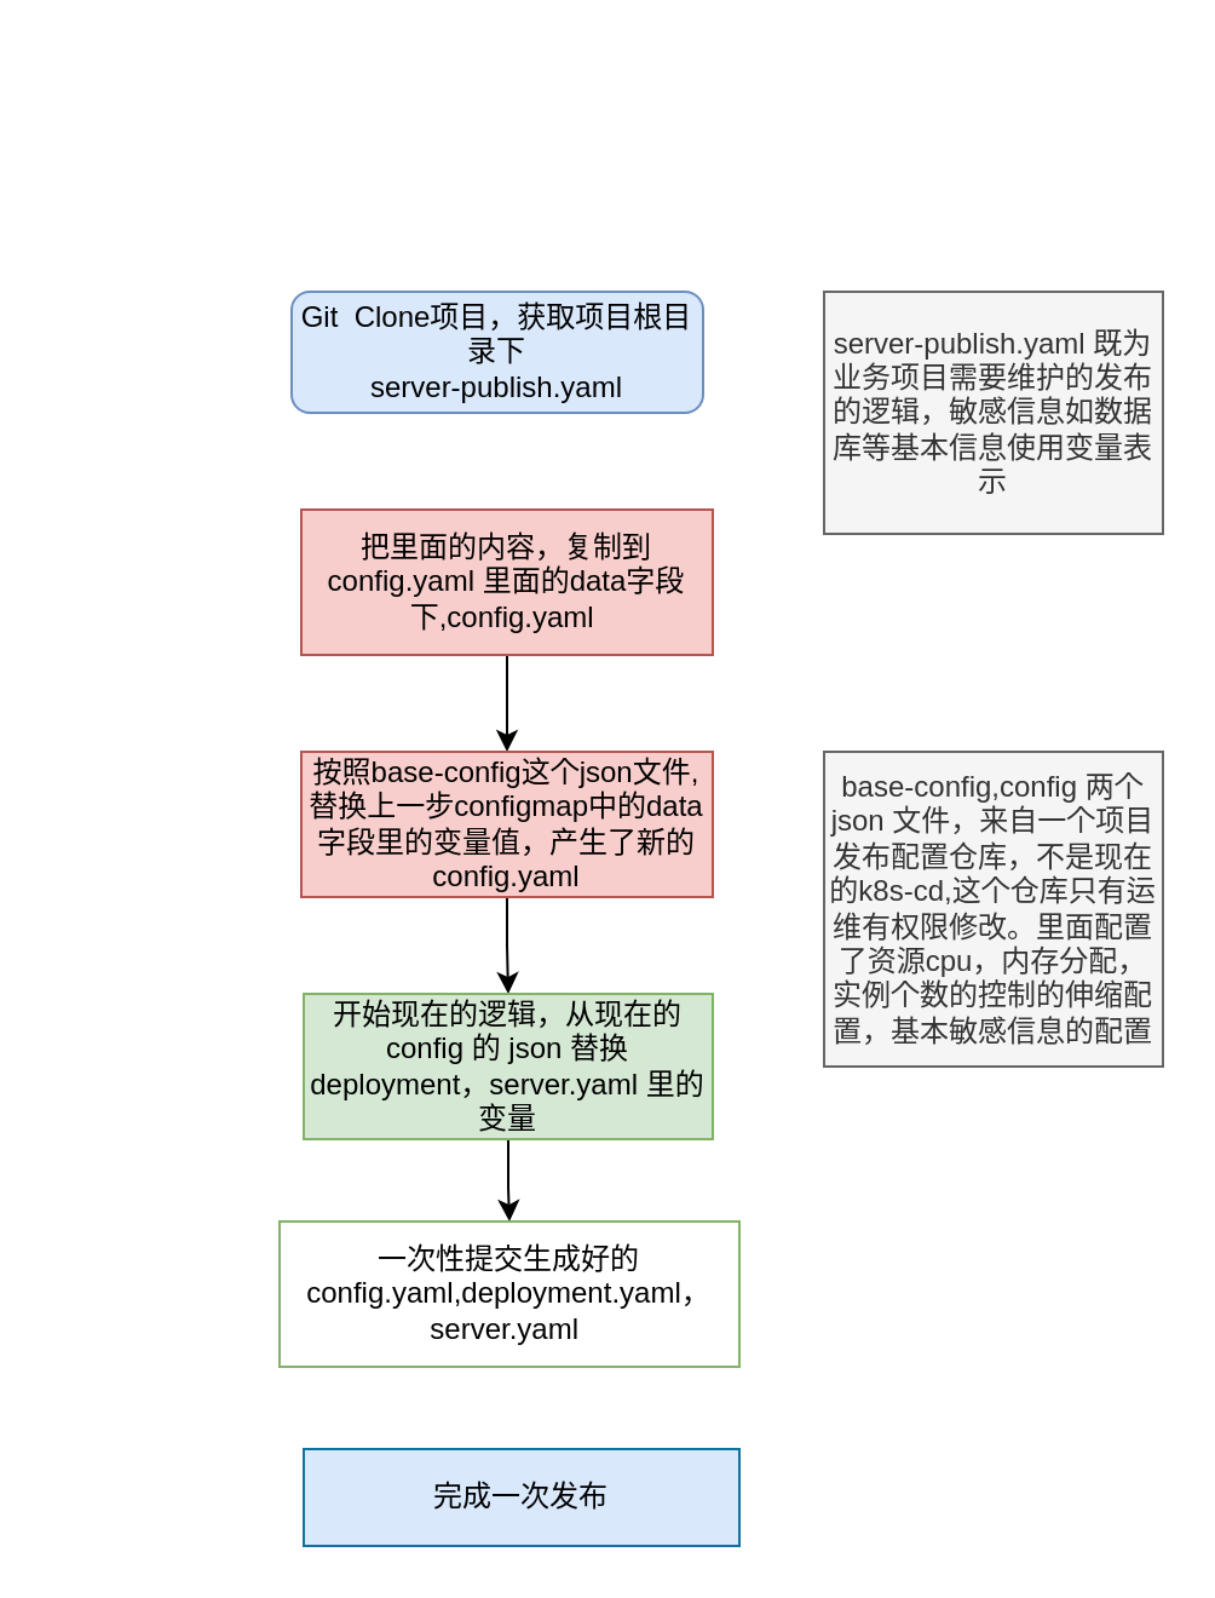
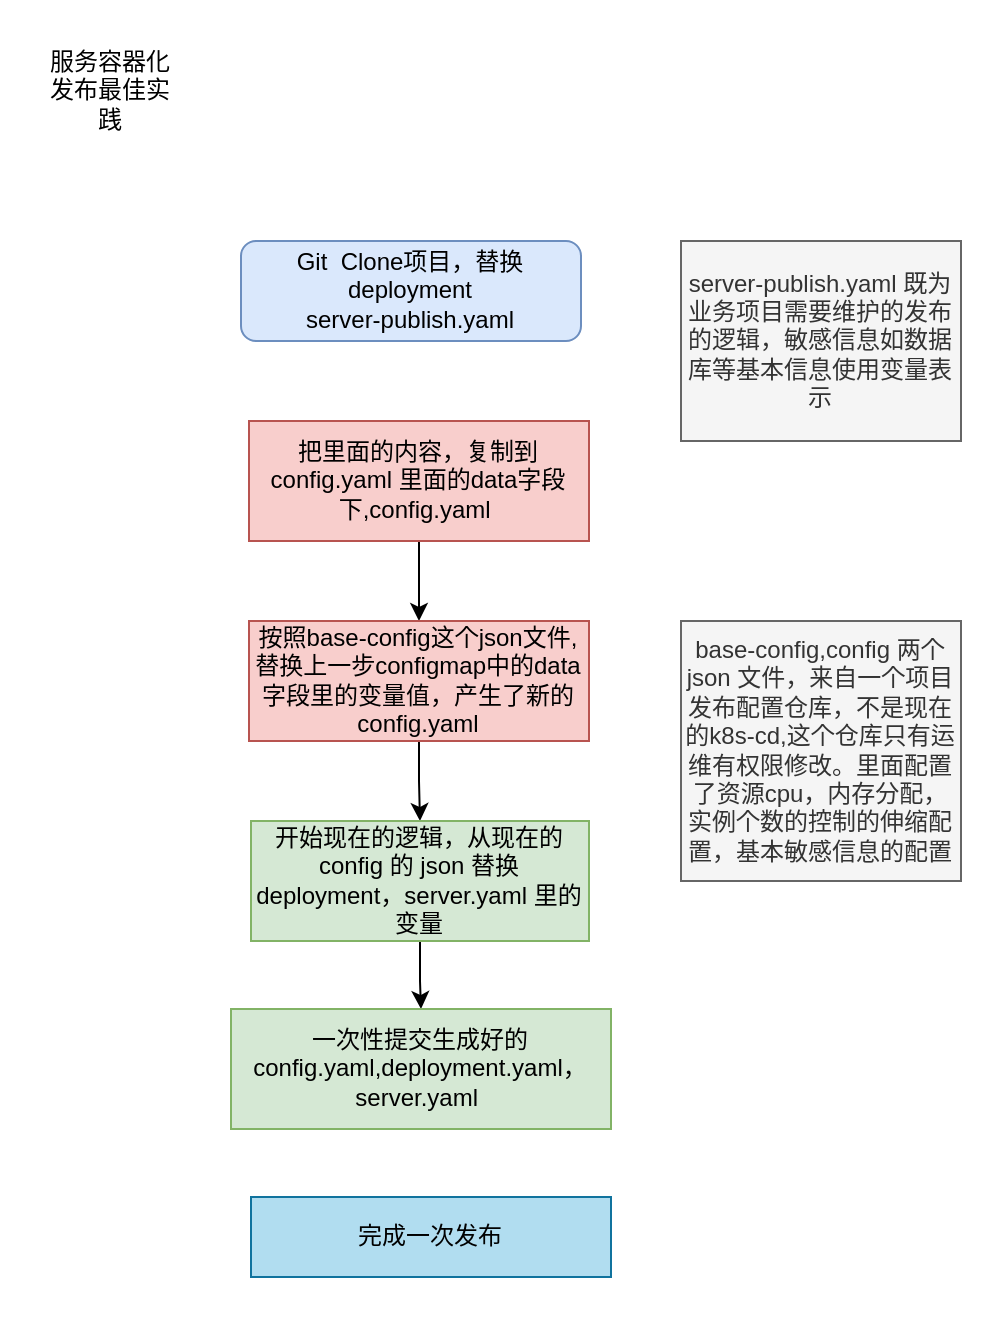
  <mxCell id="0" />
  <mxCell id="1" parent="0" />
- <mxCell id="2" value="Git&amp;nbsp; Clone项目，获取项目根目录下&lt;br&gt;server-publish.yaml&lt;br&gt;" style="rounded=1;whiteSpace=wrap;html=1;fillColor=#dae8fc;strokeColor=#6c8ebf;" vertex="1" parent="1"><mxGeometry x="120" y="120" width="170" height="50" as="geometry" /></mxCell>
+ <mxCell id="2" value="Git&amp;nbsp; Clone项目，替换deployment&lt;br&gt;server-publish.yaml&lt;br&gt;" style="rounded=1;whiteSpace=wrap;html=1;fillColor=#dae8fc;strokeColor=#6c8ebf;" vertex="1" parent="1"><mxGeometry x="120" y="120" width="170" height="50" as="geometry" /></mxCell>
  <mxCell id="3" style="edgeStyle=orthogonalEdgeStyle;rounded=0;orthogonalLoop=1;jettySize=auto;html=1;exitX=0.5;exitY=1;exitDx=0;exitDy=0;entryX=0.5;entryY=0;entryDx=0;entryDy=0;" edge="1" parent="1" source="4" target="6"><mxGeometry relative="1" as="geometry" /></mxCell>
  <mxCell id="4" value="把里面的内容，复制到config.yaml 里面的data字段下,config.yaml&amp;nbsp;" style="rounded=0;whiteSpace=wrap;html=1;fillColor=#f8cecc;strokeColor=#b85450;" vertex="1" parent="1"><mxGeometry x="124" y="210" width="170" height="60" as="geometry" /></mxCell>
  <mxCell id="5" style="edgeStyle=orthogonalEdgeStyle;rounded=0;orthogonalLoop=1;jettySize=auto;html=1;exitX=0.5;exitY=1;exitDx=0;exitDy=0;entryX=0.5;entryY=0;entryDx=0;entryDy=0;" edge="1" parent="1" source="6" target="8"><mxGeometry relative="1" as="geometry" /></mxCell>
  <mxCell id="6" value="按照base-config这个json文件,替换上一步configmap中的data字段里的变量值，产生了新的config.yaml" style="rounded=0;whiteSpace=wrap;html=1;fillColor=#f8cecc;strokeColor=#b85450;" vertex="1" parent="1"><mxGeometry x="124" y="310" width="170" height="60" as="geometry" /></mxCell>
  <mxCell id="7" style="edgeStyle=orthogonalEdgeStyle;rounded=0;orthogonalLoop=1;jettySize=auto;html=1;exitX=0.5;exitY=1;exitDx=0;exitDy=0;" edge="1" parent="1" source="8" target="10"><mxGeometry relative="1" as="geometry" /></mxCell>
  <mxCell id="8" value="开始现在的逻辑，从现在的config 的 json 替换deployment，server.yaml 里的变量" style="rounded=0;whiteSpace=wrap;html=1;fillColor=#d5e8d4;strokeColor=#82b366;" vertex="1" parent="1"><mxGeometry x="125" y="410" width="169" height="60" as="geometry" /></mxCell>
- <mxCell id="10" value="一次性提交生成好的config.yaml,deployment.yaml，server.yaml&amp;nbsp;&lt;br&gt;" style="rounded=0;whiteSpace=wrap;html=1;fillColor=#ffffff;strokeColor=#82b366;" vertex="1" parent="1"><mxGeometry x="115" y="504" width="190" height="60" as="geometry" /></mxCell>
+ <mxCell id="9" value="服务容器化发布最佳实践" style="text;html=1;strokeColor=none;fillColor=none;align=center;verticalAlign=middle;whiteSpace=wrap;rounded=0;" vertex="1" parent="1"><mxGeometry x="20" y="20" width="70" height="50" as="geometry" /></mxCell>
+ <mxCell id="10" value="一次性提交生成好的config.yaml,deployment.yaml，server.yaml&amp;nbsp;&lt;br&gt;" style="rounded=0;whiteSpace=wrap;html=1;fillColor=#d5e8d4;strokeColor=#82b366;" vertex="1" parent="1"><mxGeometry x="115" y="504" width="190" height="60" as="geometry" /></mxCell>
  <mxCell id="11" value="server-publish.yaml 既为业务项目需要维护的发布的逻辑，敏感信息如数据库等基本信息使用变量表示" style="text;html=1;strokeColor=#666666;fillColor=#f5f5f5;align=center;verticalAlign=middle;whiteSpace=wrap;rounded=0;fontColor=#333333;" vertex="1" parent="1"><mxGeometry x="340" y="120" width="140" height="100" as="geometry" /></mxCell>
  <mxCell id="12" value="base-config,config 两个json 文件，来自一个项目发布配置仓库，不是现在的k8s-cd,这个仓库只有运维有权限修改。里面配置了资源cpu，内存分配，实例个数的控制的伸缩配置，基本敏感信息的配置" style="text;html=1;strokeColor=#666666;fillColor=#f5f5f5;align=center;verticalAlign=middle;whiteSpace=wrap;rounded=0;fontColor=#333333;" vertex="1" parent="1"><mxGeometry x="340" y="310" width="140" height="130" as="geometry" /></mxCell>
- <mxCell id="13" value="完成一次发布" style="rounded=0;whiteSpace=wrap;html=1;fillColor=#dae8fc;strokeColor=#10739e;" vertex="1" parent="1"><mxGeometry x="125" y="598" width="180" height="40" as="geometry" /></mxCell>
+ <mxCell id="13" value="完成一次发布" style="rounded=0;whiteSpace=wrap;html=1;fillColor=#b1ddf0;strokeColor=#10739e;" vertex="1" parent="1"><mxGeometry x="125" y="598" width="180" height="40" as="geometry" /></mxCell>
